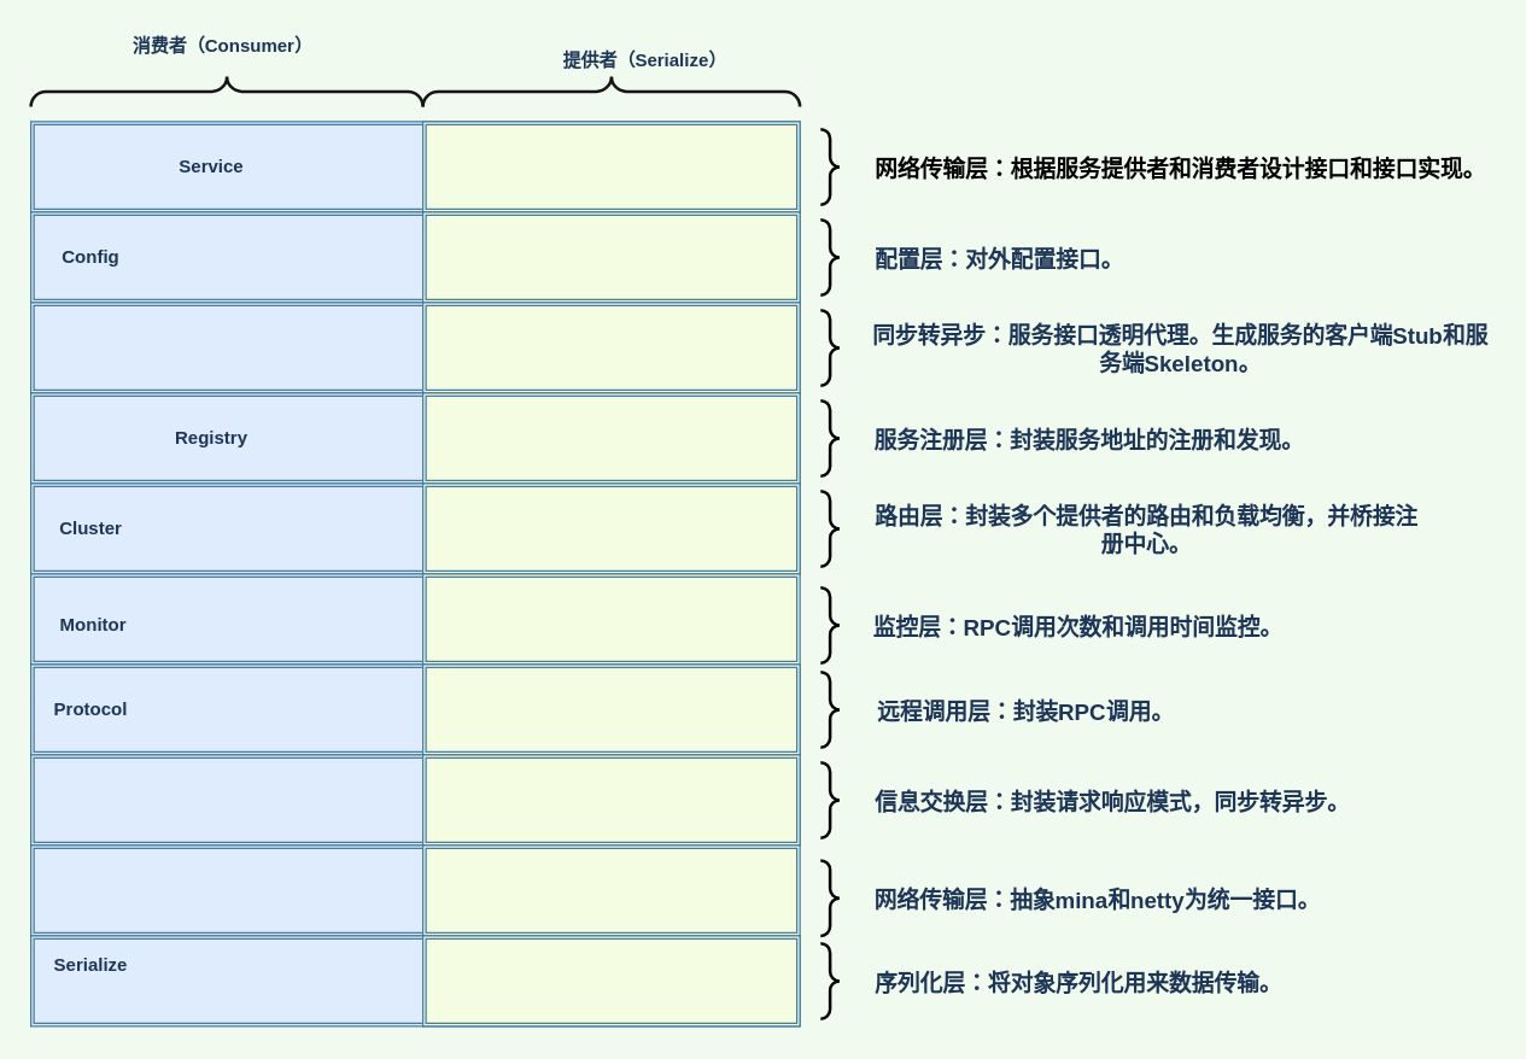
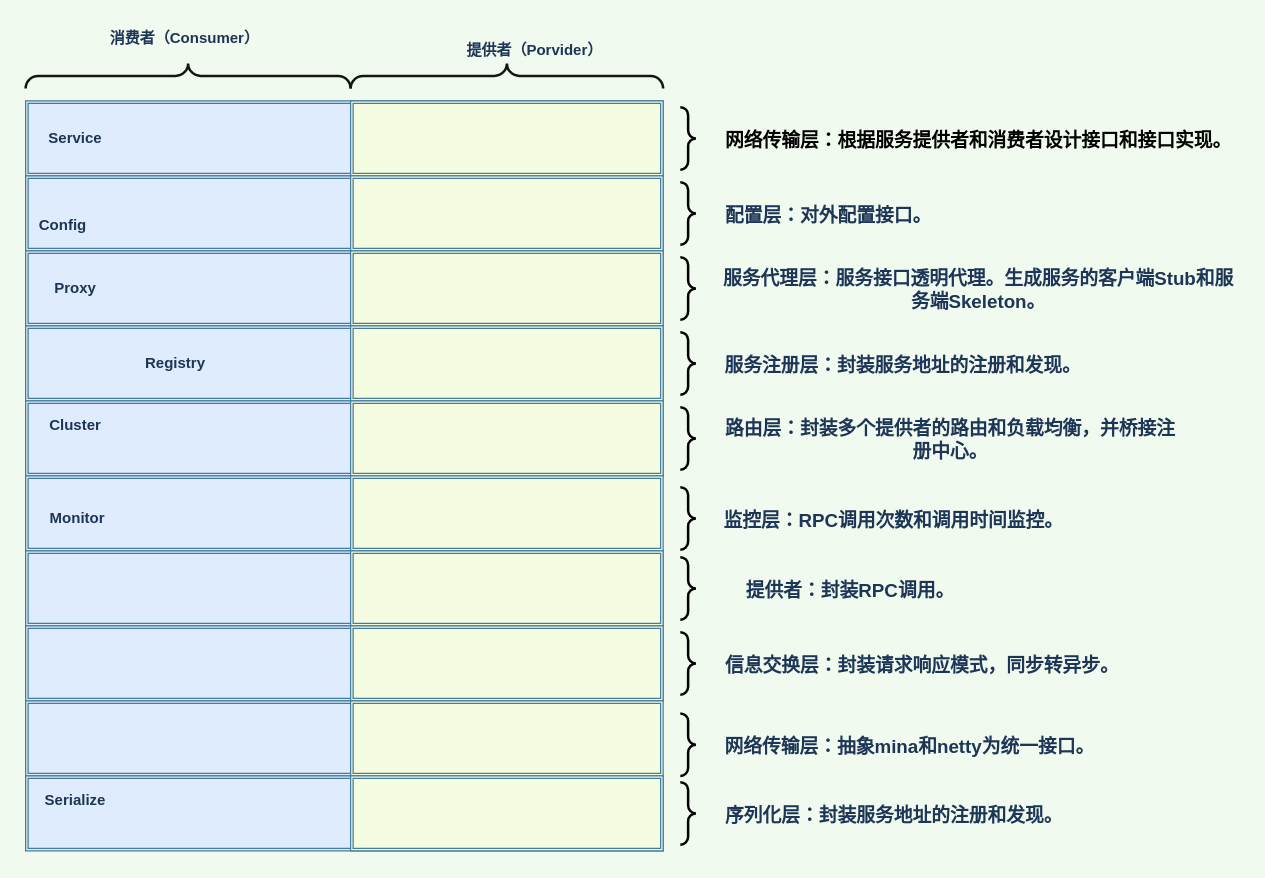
  <mxCell id="0" />
  <mxCell id="1" parent="0" />
  <mxCell id="2" value="" style="shape=ext;double=1;rounded=0;whiteSpace=wrap;html=1;strokeColor=#457B9D;fontColor=#1D3557;fillColor=#dfecfd;" vertex="1" parent="1"><mxGeometry x="20" y="80" width="510" height="60" as="geometry" /></mxCell>
  <mxCell id="3" value="" style="shape=ext;double=1;rounded=0;whiteSpace=wrap;html=1;strokeColor=#457B9D;fontColor=#1D3557;fillColor=#dfecfd;" vertex="1" parent="1"><mxGeometry x="20" y="140" width="510" height="60" as="geometry" /></mxCell>
  <mxCell id="4" value="" style="shape=ext;double=1;rounded=0;whiteSpace=wrap;html=1;strokeColor=#457B9D;fontColor=#1D3557;fillColor=#dfecfd;" vertex="1" parent="1"><mxGeometry x="20" y="200" width="510" height="60" as="geometry" /></mxCell>
  <mxCell id="5" value="" style="shape=ext;double=1;rounded=0;whiteSpace=wrap;html=1;strokeColor=#457B9D;fontColor=#1D3557;fillColor=#dfecfd;" vertex="1" parent="1"><mxGeometry x="20" y="260" width="510" height="60" as="geometry" /></mxCell>
  <mxCell id="6" value="" style="shape=ext;double=1;rounded=0;whiteSpace=wrap;html=1;strokeColor=#457B9D;fontColor=#1D3557;fillColor=#dfecfd;" vertex="1" parent="1"><mxGeometry x="20" y="320" width="510" height="60" as="geometry" /></mxCell>
  <mxCell id="7" value="" style="shape=ext;double=1;rounded=0;whiteSpace=wrap;html=1;strokeColor=#457B9D;fontColor=#1D3557;fillColor=#dfecfd;" vertex="1" parent="1"><mxGeometry x="20" y="380" width="300" height="60" as="geometry" /></mxCell>
  <mxCell id="8" value="" style="shape=ext;double=1;rounded=0;whiteSpace=wrap;html=1;strokeColor=#457B9D;fontColor=#1D3557;fillColor=#dfecfd;" vertex="1" parent="1"><mxGeometry x="20" y="440" width="510" height="60" as="geometry" /></mxCell>
  <mxCell id="9" value="" style="shape=ext;double=1;rounded=0;whiteSpace=wrap;html=1;strokeColor=#457B9D;fontColor=#1D3557;fillColor=#dfecfd;" vertex="1" parent="1"><mxGeometry x="20" y="500" width="510" height="60" as="geometry" /></mxCell>
  <mxCell id="10" value="" style="shape=ext;double=1;rounded=0;whiteSpace=wrap;html=1;strokeColor=#457B9D;fontColor=#1D3557;fillColor=#dfecfd;" vertex="1" parent="1"><mxGeometry x="20" y="560" width="310" height="60" as="geometry" /></mxCell>
  <mxCell id="11" value="" style="shape=ext;double=1;rounded=0;whiteSpace=wrap;html=1;strokeColor=#457B9D;fontColor=#1D3557;fillColor=#dfecfd;" vertex="1" parent="1"><mxGeometry x="20" y="620" width="510" height="60" as="geometry" /></mxCell>
  <mxCell id="12" value="" style="shape=ext;double=1;rounded=0;whiteSpace=wrap;html=1;strokeColor=#457B9D;fontColor=#1D3557;fillColor=#f4fde1;" vertex="1" parent="1"><mxGeometry x="280" y="80" width="250" height="60" as="geometry" /></mxCell>
  <mxCell id="13" value="" style="shape=ext;double=1;rounded=0;whiteSpace=wrap;html=1;strokeColor=#457B9D;fontColor=#1D3557;fillColor=#f4fde1;" vertex="1" parent="1"><mxGeometry x="280" y="140" width="250" height="60" as="geometry" /></mxCell>
  <mxCell id="14" value="" style="shape=ext;double=1;rounded=0;whiteSpace=wrap;html=1;strokeColor=#457B9D;fontColor=#1D3557;fillColor=#f4fde1;" vertex="1" parent="1"><mxGeometry x="280" y="200" width="250" height="60" as="geometry" /></mxCell>
  <mxCell id="15" value="" style="shape=ext;double=1;rounded=0;whiteSpace=wrap;html=1;strokeColor=#457B9D;fontColor=#1D3557;fillColor=#f4fde1;" vertex="1" parent="1"><mxGeometry x="280" y="260" width="250" height="60" as="geometry" /></mxCell>
  <mxCell id="16" value="" style="shape=ext;double=1;rounded=0;whiteSpace=wrap;html=1;strokeColor=#457B9D;fontColor=#1D3557;fillColor=#f4fde1;" vertex="1" parent="1"><mxGeometry x="280" y="320" width="250" height="60" as="geometry" /></mxCell>
  <mxCell id="17" value="" style="shape=ext;double=1;rounded=0;whiteSpace=wrap;html=1;strokeColor=#457B9D;fontColor=#1D3557;fillColor=#f4fde1;" vertex="1" parent="1"><mxGeometry x="280" y="380" width="250" height="60" as="geometry" /></mxCell>
  <mxCell id="18" value="" style="shape=ext;double=1;rounded=0;whiteSpace=wrap;html=1;strokeColor=#457B9D;fontColor=#1D3557;fillColor=#f4fde1;" vertex="1" parent="1"><mxGeometry x="280" y="440" width="250" height="60" as="geometry" /></mxCell>
  <mxCell id="19" value="" style="shape=ext;double=1;rounded=0;whiteSpace=wrap;html=1;strokeColor=#457B9D;fontColor=#1D3557;fillColor=#f4fde1;" vertex="1" parent="1"><mxGeometry x="280" y="500" width="250" height="60" as="geometry" /></mxCell>
  <mxCell id="20" value="" style="shape=ext;double=1;rounded=0;whiteSpace=wrap;html=1;strokeColor=#457B9D;fontColor=#1D3557;fillColor=#f4fde1;" vertex="1" parent="1"><mxGeometry x="280" y="560" width="250" height="60" as="geometry" /></mxCell>
  <mxCell id="21" value="" style="shape=ext;double=1;rounded=0;whiteSpace=wrap;html=1;strokeColor=#457B9D;fontColor=#1D3557;fillColor=#f4fde1;" vertex="1" parent="1"><mxGeometry x="280" y="620" width="250" height="60" as="geometry" /></mxCell>
- <mxCell id="22" value="&lt;b&gt;Service&lt;/b&gt;" style="text;html=1;strokeColor=none;fillColor=none;align=center;verticalAlign=middle;whiteSpace=wrap;rounded=0;fontColor=#1D3557;" vertex="1" parent="1"><mxGeometry x="120" y="100" width="40" height="20" as="geometry" /></mxCell>
- <mxCell id="23" value="&lt;b&gt;Config&lt;/b&gt;" style="text;html=1;strokeColor=none;fillColor=none;align=center;verticalAlign=middle;whiteSpace=wrap;rounded=0;fontColor=#1D3557;" vertex="1" parent="1"><mxGeometry x="40" y="160" width="40" height="20" as="geometry" /></mxCell>
+ <mxCell id="22" value="&lt;b&gt;Service&lt;/b&gt;" style="text;html=1;strokeColor=none;fillColor=none;align=center;verticalAlign=middle;whiteSpace=wrap;rounded=0;fontColor=#1D3557;" vertex="1" parent="1"><mxGeometry x="40" y="100" width="40" height="20" as="geometry" /></mxCell>
+ <mxCell id="23" value="&lt;b&gt;Config&lt;/b&gt;" style="text;html=1;strokeColor=none;fillColor=none;align=center;verticalAlign=middle;whiteSpace=wrap;rounded=0;fontColor=#1D3557;" vertex="1" parent="1"><mxGeometry x="30" y="170" width="40" height="20" as="geometry" /></mxCell>
+ <mxCell id="24" value="&lt;b&gt;Proxy&lt;/b&gt;" style="text;html=1;strokeColor=none;fillColor=none;align=center;verticalAlign=middle;whiteSpace=wrap;rounded=0;fontColor=#1D3557;" vertex="1" parent="1"><mxGeometry x="40" y="220" width="40" height="20" as="geometry" /></mxCell>
  <mxCell id="25" value="&lt;b&gt;Registry&lt;/b&gt;" style="text;html=1;strokeColor=none;fillColor=none;align=center;verticalAlign=middle;whiteSpace=wrap;rounded=0;fontColor=#1D3557;" vertex="1" parent="1"><mxGeometry x="120" y="280" width="40" height="20" as="geometry" /></mxCell>
- <mxCell id="26" value="&lt;b&gt;Cluster&lt;br&gt;&lt;/b&gt;" style="text;html=1;strokeColor=none;fillColor=none;align=center;verticalAlign=middle;whiteSpace=wrap;rounded=0;fontColor=#1D3557;" vertex="1" parent="1"><mxGeometry x="40" y="340" width="40" height="20" as="geometry" /></mxCell>
+ <mxCell id="26" value="&lt;b&gt;Cluster&lt;br&gt;&lt;/b&gt;" style="text;html=1;strokeColor=none;fillColor=none;align=center;verticalAlign=middle;whiteSpace=wrap;rounded=0;fontColor=#1D3557;" vertex="1" parent="1"><mxGeometry x="40" y="330" width="40" height="20" as="geometry" /></mxCell>
  <mxCell id="27" value="&lt;b&gt;&amp;nbsp;Monitor&lt;br&gt;&lt;/b&gt;" style="text;html=1;strokeColor=none;fillColor=none;align=center;verticalAlign=middle;whiteSpace=wrap;rounded=0;fontColor=#1D3557;" vertex="1" parent="1"><mxGeometry x="40" y="404" width="40" height="20" as="geometry" /></mxCell>
- <mxCell id="28" value="&lt;b&gt;Protocol&lt;br&gt;&lt;/b&gt;" style="text;html=1;strokeColor=none;fillColor=none;align=center;verticalAlign=middle;whiteSpace=wrap;rounded=0;fontColor=#1D3557;" vertex="1" parent="1"><mxGeometry x="40" y="460" width="40" height="20" as="geometry" /></mxCell>
  <mxCell id="29" value="&lt;b&gt;Serialize&lt;br&gt;&lt;/b&gt;" style="text;html=1;strokeColor=none;fillColor=none;align=center;verticalAlign=middle;whiteSpace=wrap;rounded=0;fontColor=#1D3557;" vertex="1" parent="1"><mxGeometry x="40" y="630" width="40" height="20" as="geometry" /></mxCell>
  <mxCell id="30" value="" style="verticalLabelPosition=bottom;shadow=0;dashed=0;align=center;html=1;verticalAlign=top;strokeWidth=2;shape=mxgraph.mockup.markup.curlyBrace;fillColor=#dfecfd;fontColor=#1D3557;strokeColor=#141414;" vertex="1" parent="1"><mxGeometry x="20" y="50" width="260" height="20" as="geometry" /></mxCell>
  <mxCell id="31" value="&lt;b&gt;消费者（Consumer）&lt;/b&gt;" style="text;html=1;strokeColor=none;fillColor=none;align=center;verticalAlign=middle;whiteSpace=wrap;rounded=0;fontColor=#1D3557;" vertex="1" parent="1"><mxGeometry x="80" y="20" width="135" height="20" as="geometry" /></mxCell>
  <mxCell id="32" value="" style="verticalLabelPosition=bottom;shadow=0;dashed=0;align=center;html=1;verticalAlign=top;strokeWidth=2;shape=mxgraph.mockup.markup.curlyBrace;fillColor=#dfecfd;fontColor=#1D3557;strokeColor=#141414;" vertex="1" parent="1"><mxGeometry x="280" y="50" width="250" height="20" as="geometry" /></mxCell>
- <mxCell id="33" value="&lt;b&gt;提供者（Serialize）&lt;/b&gt;" style="text;html=1;strokeColor=none;fillColor=none;align=center;verticalAlign=middle;whiteSpace=wrap;rounded=0;fontColor=#1D3557;" vertex="1" parent="1"><mxGeometry x="360" y="30" width="135" height="20" as="geometry" /></mxCell>
+ <mxCell id="33" value="&lt;b&gt;提供者（Porvider）&lt;/b&gt;" style="text;html=1;strokeColor=none;fillColor=none;align=center;verticalAlign=middle;whiteSpace=wrap;rounded=0;fontColor=#1D3557;" vertex="1" parent="1"><mxGeometry x="360" y="30" width="135" height="20" as="geometry" /></mxCell>
  <mxCell id="34" value="" style="labelPosition=right;align=left;strokeWidth=2;shape=mxgraph.mockup.markup.curlyBrace;html=1;shadow=0;dashed=0;direction=north;fillColor=#dfecfd;fontColor=#1D3557;rotation=-180;strokeColor=#000000;" vertex="1" parent="1"><mxGeometry x="540" y="85" width="20" height="50" as="geometry" /></mxCell>
  <mxCell id="35" value="&lt;b&gt;&lt;font style=&quot;font-size: 15px&quot; color=&quot;#000000&quot;&gt;网络传输层：根据服务提供者和消费者设计接口和接口实现。&lt;/font&gt;&lt;/b&gt;" style="text;html=1;strokeColor=none;fillColor=none;align=center;verticalAlign=middle;whiteSpace=wrap;rounded=0;fontColor=#1D3557;" vertex="1" parent="1"><mxGeometry x="575" y="110" width="415" as="geometry" /></mxCell>
  <mxCell id="36" value="&lt;b&gt;&lt;font style=&quot;font-size: 15px&quot;&gt;配置层：对外配置接口。&lt;/font&gt;&lt;/b&gt;" style="text;html=1;strokeColor=none;fillColor=none;align=center;verticalAlign=middle;whiteSpace=wrap;rounded=0;fontColor=#1D3557;" vertex="1" parent="1"><mxGeometry x="575" y="170" width="175" as="geometry" /></mxCell>
  <mxCell id="37" value="" style="labelPosition=right;align=left;strokeWidth=2;shape=mxgraph.mockup.markup.curlyBrace;html=1;shadow=0;dashed=0;direction=north;fillColor=#dfecfd;fontColor=#1D3557;rotation=-180;strokeColor=#000000;" vertex="1" parent="1"><mxGeometry x="540" y="145" width="20" height="50" as="geometry" /></mxCell>
  <mxCell id="38" value="" style="labelPosition=right;align=left;strokeWidth=2;shape=mxgraph.mockup.markup.curlyBrace;html=1;shadow=0;dashed=0;direction=north;fillColor=#dfecfd;fontColor=#1D3557;rotation=-180;strokeColor=#000000;" vertex="1" parent="1"><mxGeometry x="540" y="205" width="20" height="50" as="geometry" /></mxCell>
- <mxCell id="39" value="&lt;b&gt;&lt;font style=&quot;font-size: 15px&quot;&gt;同步转异步：服务接口透明代理。生成服务的客户端Stub和服务端Skeleton。&lt;/font&gt;&lt;/b&gt;" style="text;html=1;strokeColor=none;fillColor=none;align=center;verticalAlign=middle;whiteSpace=wrap;rounded=0;fontColor=#1D3557;" vertex="1" parent="1"><mxGeometry x="575" y="230" width="415" as="geometry" /></mxCell>
+ <mxCell id="39" value="&lt;b&gt;&lt;font style=&quot;font-size: 15px&quot;&gt;服务代理层：服务接口透明代理。生成服务的客户端Stub和服务端Skeleton。&lt;/font&gt;&lt;/b&gt;" style="text;html=1;strokeColor=none;fillColor=none;align=center;verticalAlign=middle;whiteSpace=wrap;rounded=0;fontColor=#1D3557;" vertex="1" parent="1"><mxGeometry x="575" y="230" width="415" as="geometry" /></mxCell>
  <mxCell id="40" value="" style="labelPosition=right;align=left;strokeWidth=2;shape=mxgraph.mockup.markup.curlyBrace;html=1;shadow=0;dashed=0;direction=north;fillColor=#dfecfd;fontColor=#1D3557;rotation=-180;strokeColor=#000000;" vertex="1" parent="1"><mxGeometry x="540" y="265" width="20" height="50" as="geometry" /></mxCell>
  <mxCell id="41" value="&lt;b&gt;&lt;font style=&quot;font-size: 15px&quot;&gt;&amp;nbsp;服务注册层：封装服务地址的注册和发现。&lt;/font&gt;&lt;/b&gt;" style="text;html=1;strokeColor=none;fillColor=none;align=center;verticalAlign=middle;whiteSpace=wrap;rounded=0;fontColor=#1D3557;" vertex="1" parent="1"><mxGeometry x="570" y="290" width="300" as="geometry" /></mxCell>
  <mxCell id="42" value="" style="labelPosition=right;align=left;strokeWidth=2;shape=mxgraph.mockup.markup.curlyBrace;html=1;shadow=0;dashed=0;direction=north;fillColor=#dfecfd;fontColor=#1D3557;rotation=-180;strokeColor=#000000;" vertex="1" parent="1"><mxGeometry x="540" y="325" width="20" height="50" as="geometry" /></mxCell>
  <mxCell id="43" value="&lt;b&gt;&lt;font style=&quot;font-size: 15px&quot;&gt;路由层：封装多个提供者的路由和负载均衡，并桥接注册中心。&lt;/font&gt;&lt;/b&gt;" style="text;html=1;strokeColor=none;fillColor=none;align=center;verticalAlign=middle;whiteSpace=wrap;rounded=0;fontColor=#1D3557;" vertex="1" parent="1"><mxGeometry x="575" y="350" width="370" as="geometry" /></mxCell>
  <mxCell id="44" value="" style="labelPosition=right;align=left;strokeWidth=2;shape=mxgraph.mockup.markup.curlyBrace;html=1;shadow=0;dashed=0;direction=north;fillColor=#dfecfd;fontColor=#1D3557;rotation=-180;strokeColor=#000000;" vertex="1" parent="1"><mxGeometry x="540" y="389" width="20" height="50" as="geometry" /></mxCell>
  <mxCell id="45" value="&lt;b&gt;&lt;font style=&quot;font-size: 15px&quot;&gt;&amp;nbsp;监控层：RPC调用次数和调用时间监控。&lt;/font&gt;&lt;/b&gt;" style="text;html=1;strokeColor=none;fillColor=none;align=center;verticalAlign=middle;whiteSpace=wrap;rounded=0;fontColor=#1D3557;" vertex="1" parent="1"><mxGeometry x="570" y="414" width="285" as="geometry" /></mxCell>
  <mxCell id="46" value="" style="labelPosition=right;align=left;strokeWidth=2;shape=mxgraph.mockup.markup.curlyBrace;html=1;shadow=0;dashed=0;direction=north;fillColor=#dfecfd;fontColor=#1D3557;rotation=-180;strokeColor=#000000;" vertex="1" parent="1"><mxGeometry x="540" y="445" width="20" height="50" as="geometry" /></mxCell>
- <mxCell id="47" value="&lt;b&gt;&lt;font style=&quot;font-size: 15px&quot;&gt;远程调用层：封装RPC调用。&lt;/font&gt;&lt;/b&gt;" style="text;html=1;strokeColor=none;fillColor=none;align=center;verticalAlign=middle;whiteSpace=wrap;rounded=0;fontColor=#1D3557;" vertex="1" parent="1"><mxGeometry x="580" y="470" width="200" as="geometry" /></mxCell>
+ <mxCell id="47" value="&lt;b&gt;&lt;font style=&quot;font-size: 15px&quot;&gt;提供者：封装RPC调用。&lt;/font&gt;&lt;/b&gt;" style="text;html=1;strokeColor=none;fillColor=none;align=center;verticalAlign=middle;whiteSpace=wrap;rounded=0;fontColor=#1D3557;" vertex="1" parent="1"><mxGeometry x="580" y="470" width="200" as="geometry" /></mxCell>
  <mxCell id="48" value="" style="labelPosition=right;align=left;strokeWidth=2;shape=mxgraph.mockup.markup.curlyBrace;html=1;shadow=0;dashed=0;direction=north;fillColor=#dfecfd;fontColor=#1D3557;rotation=-180;strokeColor=#000000;" vertex="1" parent="1"><mxGeometry x="540" y="505" width="20" height="50" as="geometry" /></mxCell>
  <mxCell id="49" value="&lt;b&gt;&lt;font style=&quot;font-size: 15px&quot;&gt;信息交换层：封装请求响应模式，同步转异步。&lt;/font&gt;&lt;/b&gt;" style="text;html=1;strokeColor=none;fillColor=none;align=center;verticalAlign=middle;whiteSpace=wrap;rounded=0;fontColor=#1D3557;" vertex="1" parent="1"><mxGeometry x="575" y="530" width="325" as="geometry" /></mxCell>
  <mxCell id="50" value="" style="labelPosition=right;align=left;strokeWidth=2;shape=mxgraph.mockup.markup.curlyBrace;html=1;shadow=0;dashed=0;direction=north;fillColor=#dfecfd;fontColor=#1D3557;rotation=-180;strokeColor=#000000;" vertex="1" parent="1"><mxGeometry x="540" y="570" width="20" height="50" as="geometry" /></mxCell>
  <mxCell id="51" value="&lt;b&gt;&lt;font style=&quot;font-size: 15px&quot;&gt;网络传输层：抽象mina和netty为统一接口。&lt;/font&gt;&lt;/b&gt;" style="text;html=1;strokeColor=none;fillColor=none;align=center;verticalAlign=middle;whiteSpace=wrap;rounded=0;fontColor=#1D3557;" vertex="1" parent="1"><mxGeometry x="570" y="595" width="315" as="geometry" /></mxCell>
  <mxCell id="52" value="" style="labelPosition=right;align=left;strokeWidth=2;shape=mxgraph.mockup.markup.curlyBrace;html=1;shadow=0;dashed=0;direction=north;fillColor=#dfecfd;fontColor=#1D3557;rotation=-180;strokeColor=#000000;" vertex="1" parent="1"><mxGeometry x="540" y="625" width="20" height="50" as="geometry" /></mxCell>
- <mxCell id="53" value="&lt;b&gt;&lt;font style=&quot;font-size: 15px&quot;&gt;序列化层：将对象序列化用来数据传输。&lt;/font&gt;&lt;/b&gt;" style="text;html=1;strokeColor=none;fillColor=none;align=center;verticalAlign=middle;whiteSpace=wrap;rounded=0;fontColor=#1D3557;" vertex="1" parent="1"><mxGeometry x="575" y="650" width="280" as="geometry" /></mxCell>
+ <mxCell id="53" value="&lt;b&gt;&lt;font style=&quot;font-size: 15px&quot;&gt;序列化层：封装服务地址的注册和发现。&lt;/font&gt;&lt;/b&gt;" style="text;html=1;strokeColor=none;fillColor=none;align=center;verticalAlign=middle;whiteSpace=wrap;rounded=0;fontColor=#1D3557;" vertex="1" parent="1"><mxGeometry x="575" y="650" width="280" as="geometry" /></mxCell>
